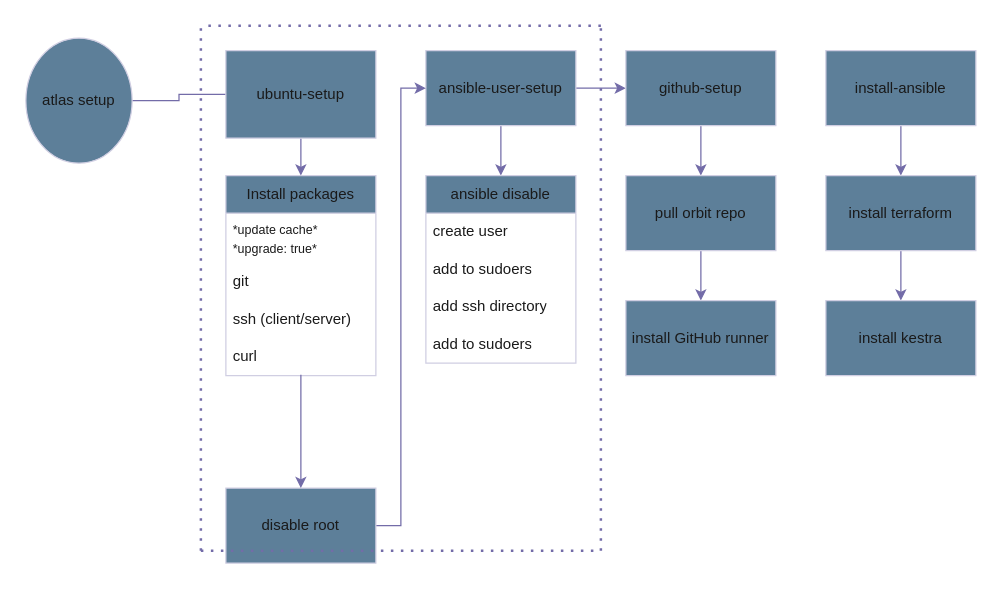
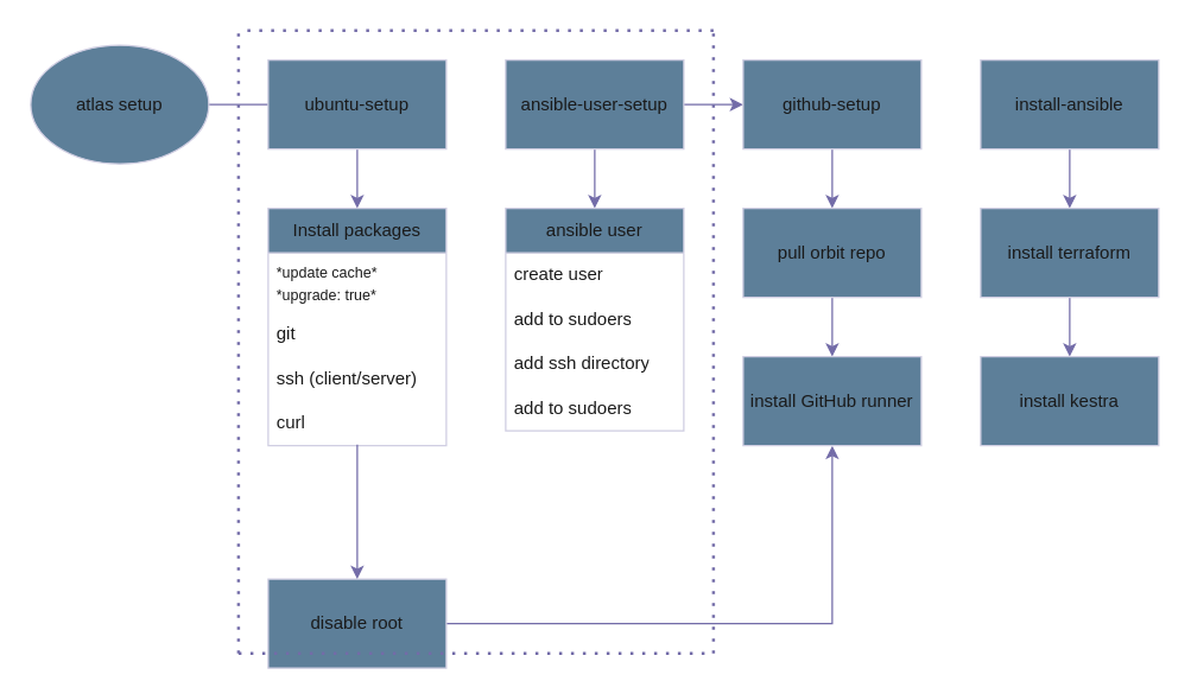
  <mxCell id="0" />
  <mxCell id="1" parent="0" />
  <mxCell id="2" value="Install packages" style="swimlane;fontStyle=0;childLayout=stackLayout;horizontal=1;startSize=30;horizontalStack=0;resizeParent=1;resizeParentMax=0;resizeLast=0;collapsible=1;marginBottom=0;whiteSpace=wrap;html=1;strokeColor=#D0CEE2;fontColor=#1A1A1A;fillColor=#5D7F99;" vertex="1" parent="1"><mxGeometry x="180" y="140" width="120" height="160" as="geometry" /></mxCell>
  <mxCell id="3" value="&lt;font style=&quot;font-size: 10px;&quot;&gt;*update cache*&lt;/font&gt;&lt;div&gt;&lt;font style=&quot;font-size: 10px;&quot;&gt;*upgrade: true*&lt;/font&gt;&lt;/div&gt;" style="text;strokeColor=none;fillColor=none;align=left;verticalAlign=middle;spacingLeft=4;spacingRight=4;overflow=hidden;points=[[0,0.5],[1,0.5]];portConstraint=eastwest;rotatable=0;whiteSpace=wrap;html=1;fontColor=#1A1A1A;" vertex="1" parent="2"><mxGeometry y="30" width="120" height="40" as="geometry" /></mxCell>
  <mxCell id="4" value="git" style="text;strokeColor=none;fillColor=none;align=left;verticalAlign=middle;spacingLeft=4;spacingRight=4;overflow=hidden;points=[[0,0.5],[1,0.5]];portConstraint=eastwest;rotatable=0;whiteSpace=wrap;html=1;fontColor=#1A1A1A;" vertex="1" parent="2"><mxGeometry y="70" width="120" height="30" as="geometry" /></mxCell>
  <mxCell id="5" value="ssh (client/server)" style="text;strokeColor=none;fillColor=none;align=left;verticalAlign=middle;spacingLeft=4;spacingRight=4;overflow=hidden;points=[[0,0.5],[1,0.5]];portConstraint=eastwest;rotatable=0;whiteSpace=wrap;html=1;fontColor=#1A1A1A;" vertex="1" parent="2"><mxGeometry y="100" width="120" height="30" as="geometry" /></mxCell>
  <mxCell id="6" value="curl" style="text;strokeColor=none;fillColor=none;align=left;verticalAlign=middle;spacingLeft=4;spacingRight=4;overflow=hidden;points=[[0,0.5],[1,0.5]];portConstraint=eastwest;rotatable=0;whiteSpace=wrap;html=1;fontColor=#1A1A1A;" vertex="1" parent="2"><mxGeometry y="130" width="120" height="30" as="geometry" /></mxCell>
  <mxCell id="7" style="edgeStyle=orthogonalEdgeStyle;rounded=0;orthogonalLoop=1;jettySize=auto;html=1;exitX=1;exitY=0.5;exitDx=0;exitDy=0;entryX=0;entryY=0.5;entryDx=0;entryDy=0;strokeColor=#736CA8;fontColor=#1A1A1A;endArrow=none;" edge="1" parent="1" source="8" target="10"><mxGeometry relative="1" as="geometry" /></mxCell>
- <mxCell id="8" value="atlas setup" style="ellipse;whiteSpace=wrap;html=1;strokeColor=#D0CEE2;fontColor=#1A1A1A;fillColor=#5D7F99;" vertex="1" parent="1"><mxGeometry x="20" y="30" width="85" height="100" as="geometry" /></mxCell>
+ <mxCell id="8" value="atlas setup" style="ellipse;whiteSpace=wrap;html=1;strokeColor=#D0CEE2;fontColor=#1A1A1A;fillColor=#5D7F99;" vertex="1" parent="1"><mxGeometry x="20" y="30" width="120" height="80" as="geometry" /></mxCell>
  <mxCell id="9" style="edgeStyle=orthogonalEdgeStyle;rounded=0;orthogonalLoop=1;jettySize=auto;html=1;exitX=0.5;exitY=1;exitDx=0;exitDy=0;entryX=0.5;entryY=0;entryDx=0;entryDy=0;strokeColor=#736CA8;fontColor=#1A1A1A;" edge="1" parent="1" source="10" target="2"><mxGeometry relative="1" as="geometry" /></mxCell>
- <mxCell id="10" value="ubuntu-setup" style="rounded=0;whiteSpace=wrap;html=1;strokeColor=#D0CEE2;fontColor=#1A1A1A;fillColor=#5D7F99;" vertex="1" parent="1"><mxGeometry x="180" y="40" width="120" height="70" as="geometry" /></mxCell>
+ <mxCell id="10" value="ubuntu-setup" style="rounded=0;whiteSpace=wrap;html=1;strokeColor=#D0CEE2;fontColor=#1A1A1A;fillColor=#5D7F99;" vertex="1" parent="1"><mxGeometry x="180" y="40" width="120" height="60" as="geometry" /></mxCell>
  <mxCell id="11" style="edgeStyle=orthogonalEdgeStyle;rounded=0;orthogonalLoop=1;jettySize=auto;html=1;exitX=0.5;exitY=1;exitDx=0;exitDy=0;entryX=0.5;entryY=0;entryDx=0;entryDy=0;strokeColor=#736CA8;fontColor=#1A1A1A;" edge="1" parent="1" source="13" target="17"><mxGeometry relative="1" as="geometry" /></mxCell>
  <mxCell id="12" style="edgeStyle=orthogonalEdgeStyle;rounded=0;orthogonalLoop=1;jettySize=auto;html=1;exitX=1;exitY=0.5;exitDx=0;exitDy=0;entryX=0;entryY=0.5;entryDx=0;entryDy=0;strokeColor=#736CA8;fontColor=#1A1A1A;" edge="1" parent="1" source="13" target="27"><mxGeometry relative="1" as="geometry" /></mxCell>
  <mxCell id="13" value="ansible-user-setup" style="rounded=0;whiteSpace=wrap;html=1;strokeColor=#D0CEE2;fontColor=#1A1A1A;fillColor=#5D7F99;" vertex="1" parent="1"><mxGeometry x="340" y="40" width="120" height="60" as="geometry" /></mxCell>
- <mxCell id="14" style="edgeStyle=orthogonalEdgeStyle;rounded=0;orthogonalLoop=1;jettySize=auto;html=1;exitX=1;exitY=0.5;exitDx=0;exitDy=0;entryX=0;entryY=0.5;entryDx=0;entryDy=0;strokeColor=#736CA8;fontColor=#1A1A1A;" edge="1" parent="1" source="15" target="13"><mxGeometry relative="1" as="geometry" /></mxCell>
+ <mxCell id="14" style="edgeStyle=orthogonalEdgeStyle;rounded=0;orthogonalLoop=1;jettySize=auto;html=1;exitX=1;exitY=0.5;exitDx=0;exitDy=0;strokeColor=#736CA8;fontColor=#1A1A1A;" edge="1" parent="1" source="15" target="30"><mxGeometry relative="1" as="geometry" /></mxCell>
  <mxCell id="15" value="disable root" style="rounded=0;whiteSpace=wrap;html=1;strokeColor=#D0CEE2;fontColor=#1A1A1A;fillColor=#5D7F99;" vertex="1" parent="1"><mxGeometry x="180" y="390" width="120" height="60" as="geometry" /></mxCell>
  <mxCell id="16" value="" style="endArrow=classic;html=1;rounded=0;strokeColor=#736CA8;fontColor=#1A1A1A;entryX=0.5;entryY=0;entryDx=0;entryDy=0;exitX=0.5;exitY=0.978;exitDx=0;exitDy=0;exitPerimeter=0;" edge="1" parent="1" source="6" target="15"><mxGeometry width="50" height="50" relative="1" as="geometry"><mxPoint x="239.67" y="310" as="sourcePoint" /><mxPoint x="239.67" y="350" as="targetPoint" /></mxGeometry></mxCell>
- <mxCell id="17" value="ansible disable" style="swimlane;fontStyle=0;childLayout=stackLayout;horizontal=1;startSize=30;horizontalStack=0;resizeParent=1;resizeParentMax=0;resizeLast=0;collapsible=1;marginBottom=0;whiteSpace=wrap;html=1;strokeColor=#D0CEE2;fontColor=#1A1A1A;fillColor=#5D7F99;" vertex="1" parent="1"><mxGeometry x="340" y="140" width="120" height="150" as="geometry" /></mxCell>
+ <mxCell id="17" value="ansible user" style="swimlane;fontStyle=0;childLayout=stackLayout;horizontal=1;startSize=30;horizontalStack=0;resizeParent=1;resizeParentMax=0;resizeLast=0;collapsible=1;marginBottom=0;whiteSpace=wrap;html=1;strokeColor=#D0CEE2;fontColor=#1A1A1A;fillColor=#5D7F99;" vertex="1" parent="1"><mxGeometry x="340" y="140" width="120" height="150" as="geometry" /></mxCell>
  <mxCell id="18" value="create user" style="text;strokeColor=none;fillColor=none;align=left;verticalAlign=middle;spacingLeft=4;spacingRight=4;overflow=hidden;points=[[0,0.5],[1,0.5]];portConstraint=eastwest;rotatable=0;whiteSpace=wrap;html=1;fontColor=#1A1A1A;" vertex="1" parent="17"><mxGeometry y="30" width="120" height="30" as="geometry" /></mxCell>
  <mxCell id="19" value="add to sudoers" style="text;strokeColor=none;fillColor=none;align=left;verticalAlign=middle;spacingLeft=4;spacingRight=4;overflow=hidden;points=[[0,0.5],[1,0.5]];portConstraint=eastwest;rotatable=0;whiteSpace=wrap;html=1;fontColor=#1A1A1A;" vertex="1" parent="17"><mxGeometry y="60" width="120" height="30" as="geometry" /></mxCell>
  <mxCell id="20" value="add ssh directory" style="text;strokeColor=none;fillColor=none;align=left;verticalAlign=middle;spacingLeft=4;spacingRight=4;overflow=hidden;points=[[0,0.5],[1,0.5]];portConstraint=eastwest;rotatable=0;whiteSpace=wrap;html=1;fontColor=#1A1A1A;" vertex="1" parent="17"><mxGeometry y="90" width="120" height="30" as="geometry" /></mxCell>
  <mxCell id="21" value="add to sudoers" style="text;strokeColor=none;fillColor=none;align=left;verticalAlign=middle;spacingLeft=4;spacingRight=4;overflow=hidden;points=[[0,0.5],[1,0.5]];portConstraint=eastwest;rotatable=0;whiteSpace=wrap;html=1;fontColor=#1A1A1A;" vertex="1" parent="17"><mxGeometry y="120" width="120" height="30" as="geometry" /></mxCell>
  <mxCell id="22" style="edgeStyle=orthogonalEdgeStyle;rounded=0;orthogonalLoop=1;jettySize=auto;html=1;exitX=0.5;exitY=1;exitDx=0;exitDy=0;entryX=0.5;entryY=0;entryDx=0;entryDy=0;strokeColor=#736CA8;fontColor=#1A1A1A;" edge="1" parent="1" source="23" target="25"><mxGeometry relative="1" as="geometry" /></mxCell>
  <mxCell id="23" value="install-ansible" style="rounded=0;whiteSpace=wrap;html=1;strokeColor=#D0CEE2;fontColor=#1A1A1A;fillColor=#5D7F99;" vertex="1" parent="1"><mxGeometry x="660" y="40" width="120" height="60" as="geometry" /></mxCell>
  <mxCell id="24" style="edgeStyle=orthogonalEdgeStyle;rounded=0;orthogonalLoop=1;jettySize=auto;html=1;exitX=0.5;exitY=1;exitDx=0;exitDy=0;strokeColor=#736CA8;fontColor=#1A1A1A;" edge="1" parent="1" source="25" target="31"><mxGeometry relative="1" as="geometry" /></mxCell>
  <mxCell id="25" value="install terraform" style="rounded=0;whiteSpace=wrap;html=1;strokeColor=#D0CEE2;fontColor=#1A1A1A;fillColor=#5D7F99;" vertex="1" parent="1"><mxGeometry x="660" y="140" width="120" height="60" as="geometry" /></mxCell>
  <mxCell id="26" style="edgeStyle=orthogonalEdgeStyle;rounded=0;orthogonalLoop=1;jettySize=auto;html=1;exitX=0.5;exitY=1;exitDx=0;exitDy=0;entryX=0.5;entryY=0;entryDx=0;entryDy=0;strokeColor=#736CA8;fontColor=#1A1A1A;" edge="1" parent="1" source="27" target="29"><mxGeometry relative="1" as="geometry" /></mxCell>
  <mxCell id="27" value="github-setup" style="rounded=0;whiteSpace=wrap;html=1;strokeColor=#D0CEE2;fontColor=#1A1A1A;fillColor=#5D7F99;" vertex="1" parent="1"><mxGeometry x="500" y="40" width="120" height="60" as="geometry" /></mxCell>
  <mxCell id="28" style="edgeStyle=orthogonalEdgeStyle;rounded=0;orthogonalLoop=1;jettySize=auto;html=1;exitX=0.5;exitY=1;exitDx=0;exitDy=0;strokeColor=#736CA8;fontColor=#1A1A1A;" edge="1" parent="1" source="29" target="30"><mxGeometry relative="1" as="geometry" /></mxCell>
  <mxCell id="29" value="pull orbit repo" style="rounded=0;whiteSpace=wrap;html=1;strokeColor=#D0CEE2;fontColor=#1A1A1A;fillColor=#5D7F99;" vertex="1" parent="1"><mxGeometry x="500" y="140" width="120" height="60" as="geometry" /></mxCell>
  <mxCell id="30" value="install GitHub runner" style="rounded=0;whiteSpace=wrap;html=1;strokeColor=#D0CEE2;fontColor=#1A1A1A;fillColor=#5D7F99;" vertex="1" parent="1"><mxGeometry x="500" y="240" width="120" height="60" as="geometry" /></mxCell>
  <mxCell id="31" value="install kestra" style="rounded=0;whiteSpace=wrap;html=1;strokeColor=#D0CEE2;fontColor=#1A1A1A;fillColor=#5D7F99;" vertex="1" parent="1"><mxGeometry x="660" y="240" width="120" height="60" as="geometry" /></mxCell>
  <mxCell id="32" value="" style="endArrow=none;dashed=1;html=1;dashPattern=1 3;strokeWidth=2;rounded=0;strokeColor=#736CA8;fontColor=#1A1A1A;" edge="1" parent="1"><mxGeometry width="50" height="50" relative="1" as="geometry"><mxPoint x="160" y="440" as="sourcePoint" /><mxPoint x="480" y="440" as="targetPoint" /></mxGeometry></mxCell>
  <mxCell id="33" value="" style="endArrow=none;dashed=1;html=1;dashPattern=1 3;strokeWidth=2;rounded=0;strokeColor=#736CA8;fontColor=#1A1A1A;" edge="1" parent="1"><mxGeometry width="50" height="50" relative="1" as="geometry"><mxPoint x="160" y="440" as="sourcePoint" /><mxPoint x="160" y="20" as="targetPoint" /></mxGeometry></mxCell>
  <mxCell id="34" value="" style="endArrow=none;dashed=1;html=1;dashPattern=1 3;strokeWidth=2;rounded=0;strokeColor=#736CA8;fontColor=#1A1A1A;" edge="1" parent="1"><mxGeometry width="50" height="50" relative="1" as="geometry"><mxPoint x="480" y="20" as="sourcePoint" /><mxPoint x="160" y="20" as="targetPoint" /></mxGeometry></mxCell>
  <mxCell id="35" value="" style="endArrow=none;dashed=1;html=1;dashPattern=1 3;strokeWidth=2;rounded=0;strokeColor=#736CA8;fontColor=#1A1A1A;" edge="1" parent="1"><mxGeometry width="50" height="50" relative="1" as="geometry"><mxPoint x="480" y="440" as="sourcePoint" /><mxPoint x="480" y="20" as="targetPoint" /></mxGeometry></mxCell>
